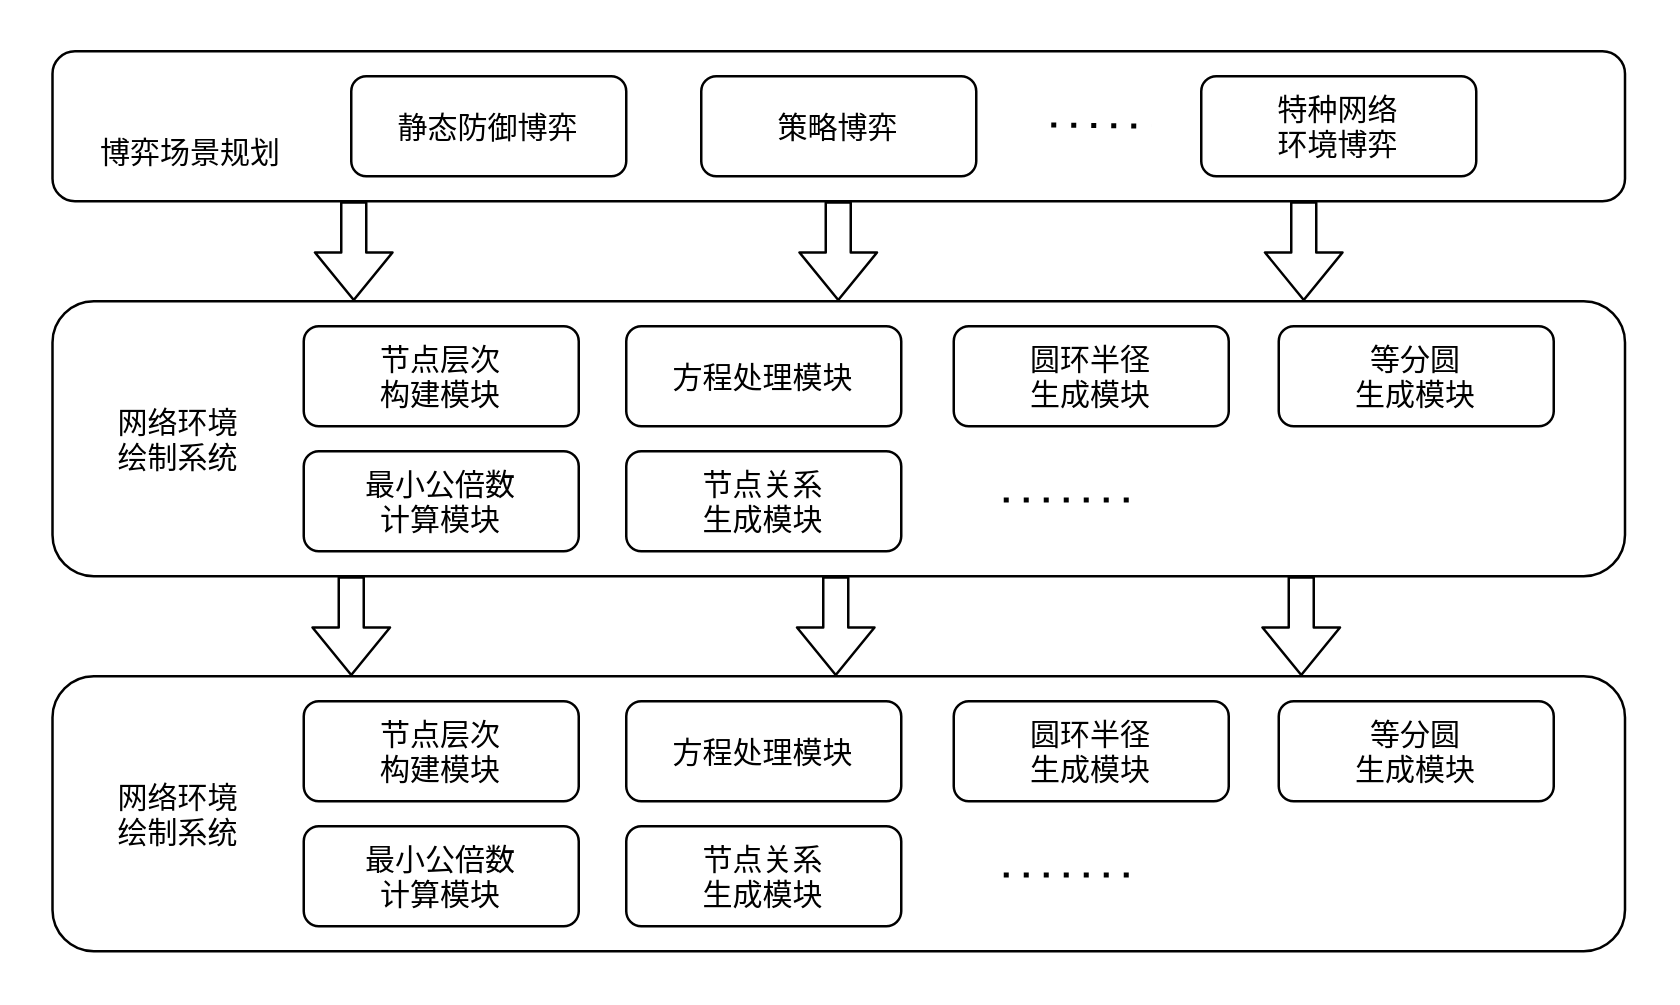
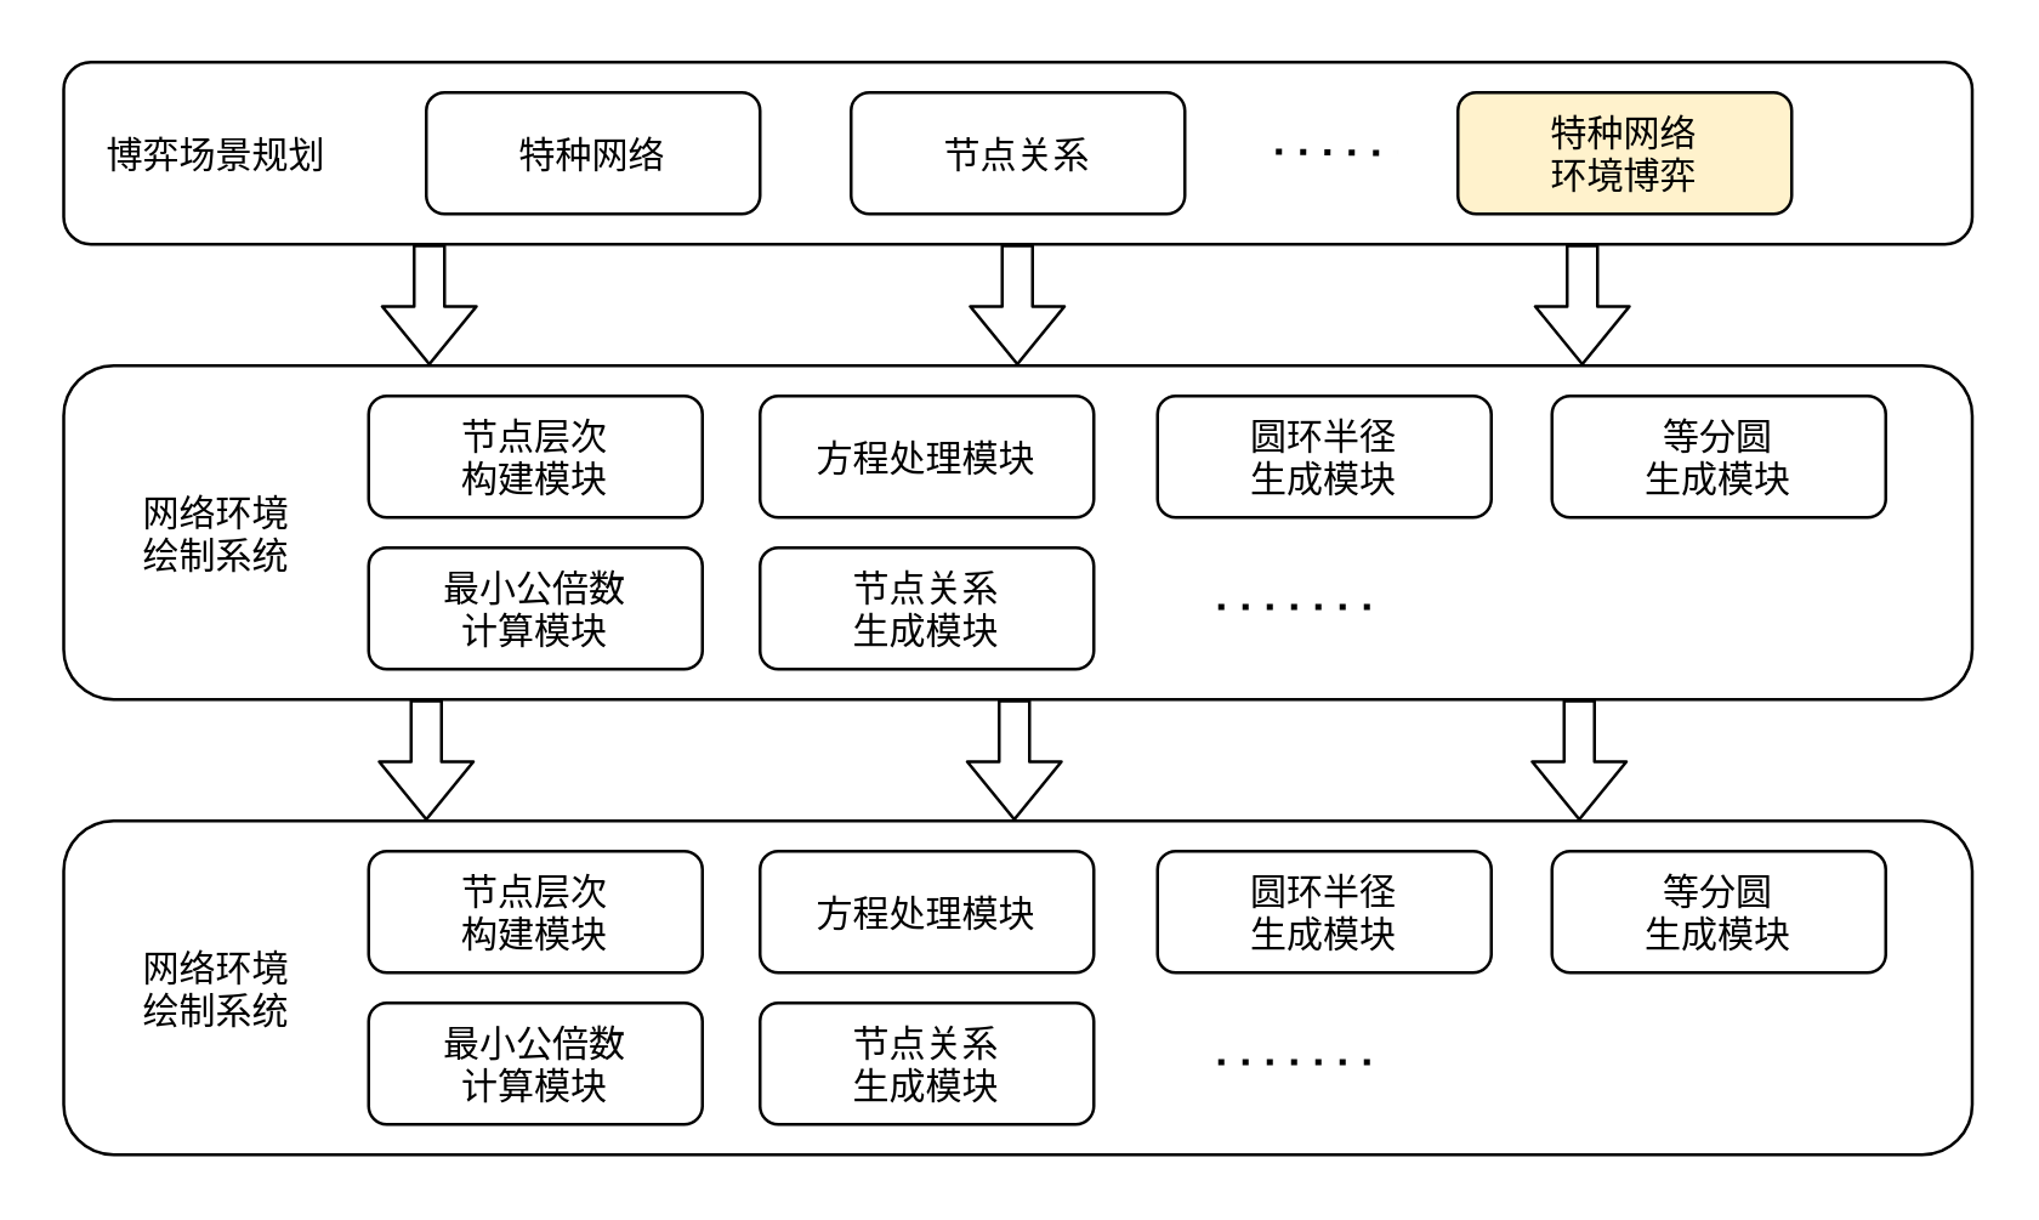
  <mxCell id="0" />
  <mxCell id="1" parent="0" />
  <mxCell id="2" value="" style="rounded=1;" vertex="1" parent="1"><mxGeometry x="20.5" y="20" width="629" height="60" as="geometry" /></mxCell>
- <mxCell id="3" value="静态防御博弈" style="rounded=1;" vertex="1" parent="1"><mxGeometry x="140" y="30" width="110" height="40" as="geometry" /></mxCell>
- <mxCell id="4" value="策略博弈" style="rounded=1;" vertex="1" parent="1"><mxGeometry x="280" y="30" width="110" height="40" as="geometry" /></mxCell>
- <mxCell id="5" value="特种网络&#10;环境博弈" style="rounded=1;" vertex="1" parent="1"><mxGeometry x="480" y="30" width="110" height="40" as="geometry" /></mxCell>
+ <mxCell id="3" value="特种网络" style="rounded=1;" vertex="1" parent="1"><mxGeometry x="140" y="30" width="110" height="40" as="geometry" /></mxCell>
+ <mxCell id="4" value="节点关系" style="rounded=1;" vertex="1" parent="1"><mxGeometry x="280" y="30" width="110" height="40" as="geometry" /></mxCell>
+ <mxCell id="5" value="特种网络&#10;环境博弈" style="rounded=1;fillColor=#fff2cc;" vertex="1" parent="1"><mxGeometry x="480" y="30" width="110" height="40" as="geometry" /></mxCell>
  <mxCell id="6" value="" style="endArrow=none;dashed=1;dashPattern=1 3;strokeWidth=2;" edge="1" parent="1"><mxGeometry width="50" height="50" relative="1" as="geometry"><mxPoint x="420" y="49.5" as="sourcePoint" /><mxPoint x="460" y="50" as="targetPoint" /></mxGeometry></mxCell>
- <mxCell id="7" value="博弈场景规划" style="text;strokeColor=none;fillColor=none;align=center;verticalAlign=middle;rounded=0;" vertex="1" parent="1"><mxGeometry x="36" y="50" width="80" height="20" as="geometry" /></mxCell>
+ <mxCell id="7" value="博弈场景规划" style="text;strokeColor=none;fillColor=none;align=center;verticalAlign=middle;rounded=0;" vertex="1" parent="1"><mxGeometry x="31" y="40" width="80" height="20" as="geometry" /></mxCell>
  <mxCell id="8" value="" style="rounded=1;" vertex="1" parent="1"><mxGeometry x="20.5" y="120" width="629" height="110" as="geometry" /></mxCell>
  <mxCell id="9" value="节点层次&#10;构建模块" style="rounded=1;" vertex="1" parent="1"><mxGeometry x="121" y="130" width="110" height="40" as="geometry" /></mxCell>
  <mxCell id="10" value="方程处理模块" style="rounded=1;" vertex="1" parent="1"><mxGeometry x="250" y="130" width="110" height="40" as="geometry" /></mxCell>
  <mxCell id="11" value="圆环半径&#10;生成模块" style="rounded=1;" vertex="1" parent="1"><mxGeometry x="381" y="130" width="110" height="40" as="geometry" /></mxCell>
  <mxCell id="12" value="网络环境&#10;绘制系统" style="text;strokeColor=none;fillColor=none;align=center;verticalAlign=middle;rounded=0;" vertex="1" parent="1"><mxGeometry x="31" y="165" width="80" height="20" as="geometry" /></mxCell>
  <mxCell id="13" value="等分圆&#10;生成模块" style="rounded=1;" vertex="1" parent="1"><mxGeometry x="511" y="130" width="110" height="40" as="geometry" /></mxCell>
  <mxCell id="14" value="最小公倍数&#10;计算模块" style="rounded=1;" vertex="1" parent="1"><mxGeometry x="121" y="180" width="110" height="40" as="geometry" /></mxCell>
  <mxCell id="15" value="节点关系&#10;生成模块" style="rounded=1;" vertex="1" parent="1"><mxGeometry x="250" y="180" width="110" height="40" as="geometry" /></mxCell>
  <mxCell id="16" value="" style="endArrow=none;dashed=1;dashPattern=1 3;strokeWidth=2;" edge="1" parent="1"><mxGeometry width="50" height="50" relative="1" as="geometry"><mxPoint x="401" y="199.5" as="sourcePoint" /><mxPoint x="451" y="199.5" as="targetPoint" /><Array as="points" /></mxGeometry></mxCell>
  <mxCell id="17" value="" style="shape=flexArrow;endArrow=classic;" edge="1" parent="1"><mxGeometry width="50" height="50" relative="1" as="geometry"><mxPoint x="141" y="80" as="sourcePoint" /><mxPoint x="141" y="120" as="targetPoint" /></mxGeometry></mxCell>
  <mxCell id="18" value="" style="shape=flexArrow;endArrow=classic;" edge="1" parent="1"><mxGeometry width="50" height="50" relative="1" as="geometry"><mxPoint x="334.8" y="80" as="sourcePoint" /><mxPoint x="334.8" y="120" as="targetPoint" /></mxGeometry></mxCell>
  <mxCell id="19" value="" style="shape=flexArrow;endArrow=classic;" edge="1" parent="1"><mxGeometry width="50" height="50" relative="1" as="geometry"><mxPoint x="521" y="80" as="sourcePoint" /><mxPoint x="521" y="120" as="targetPoint" /></mxGeometry></mxCell>
  <mxCell id="20" value="" style="shape=flexArrow;endArrow=classic;" edge="1" parent="1"><mxGeometry width="50" height="50" relative="1" as="geometry"><mxPoint x="140" y="230" as="sourcePoint" /><mxPoint x="140" y="270" as="targetPoint" /></mxGeometry></mxCell>
  <mxCell id="21" value="" style="shape=flexArrow;endArrow=classic;" edge="1" parent="1"><mxGeometry width="50" height="50" relative="1" as="geometry"><mxPoint x="333.8" y="230" as="sourcePoint" /><mxPoint x="333.8" y="270" as="targetPoint" /></mxGeometry></mxCell>
  <mxCell id="22" value="" style="shape=flexArrow;endArrow=classic;" edge="1" parent="1"><mxGeometry width="50" height="50" relative="1" as="geometry"><mxPoint x="520" y="230" as="sourcePoint" /><mxPoint x="520" y="270" as="targetPoint" /></mxGeometry></mxCell>
  <mxCell id="23" value="" style="rounded=1;" vertex="1" parent="1"><mxGeometry x="20.5" y="270" width="629" height="110" as="geometry" /></mxCell>
  <mxCell id="24" value="节点层次&#10;构建模块" style="rounded=1;" vertex="1" parent="1"><mxGeometry x="121" y="280" width="110" height="40" as="geometry" /></mxCell>
  <mxCell id="25" value="方程处理模块" style="rounded=1;" vertex="1" parent="1"><mxGeometry x="250" y="280" width="110" height="40" as="geometry" /></mxCell>
  <mxCell id="26" value="圆环半径&#10;生成模块" style="rounded=1;" vertex="1" parent="1"><mxGeometry x="381" y="280" width="110" height="40" as="geometry" /></mxCell>
  <mxCell id="27" value="网络环境&#10;绘制系统" style="text;strokeColor=none;fillColor=none;align=center;verticalAlign=middle;rounded=0;" vertex="1" parent="1"><mxGeometry x="31" y="315" width="80" height="20" as="geometry" /></mxCell>
  <mxCell id="28" value="等分圆&#10;生成模块" style="rounded=1;" vertex="1" parent="1"><mxGeometry x="511" y="280" width="110" height="40" as="geometry" /></mxCell>
  <mxCell id="29" value="最小公倍数&#10;计算模块" style="rounded=1;" vertex="1" parent="1"><mxGeometry x="121" y="330" width="110" height="40" as="geometry" /></mxCell>
  <mxCell id="30" value="节点关系&#10;生成模块" style="rounded=1;" vertex="1" parent="1"><mxGeometry x="250" y="330" width="110" height="40" as="geometry" /></mxCell>
  <mxCell id="31" value="" style="endArrow=none;dashed=1;dashPattern=1 3;strokeWidth=2;" edge="1" parent="1"><mxGeometry width="50" height="50" relative="1" as="geometry"><mxPoint x="401" y="349.5" as="sourcePoint" /><mxPoint x="451" y="349.5" as="targetPoint" /><Array as="points" /></mxGeometry></mxCell>
